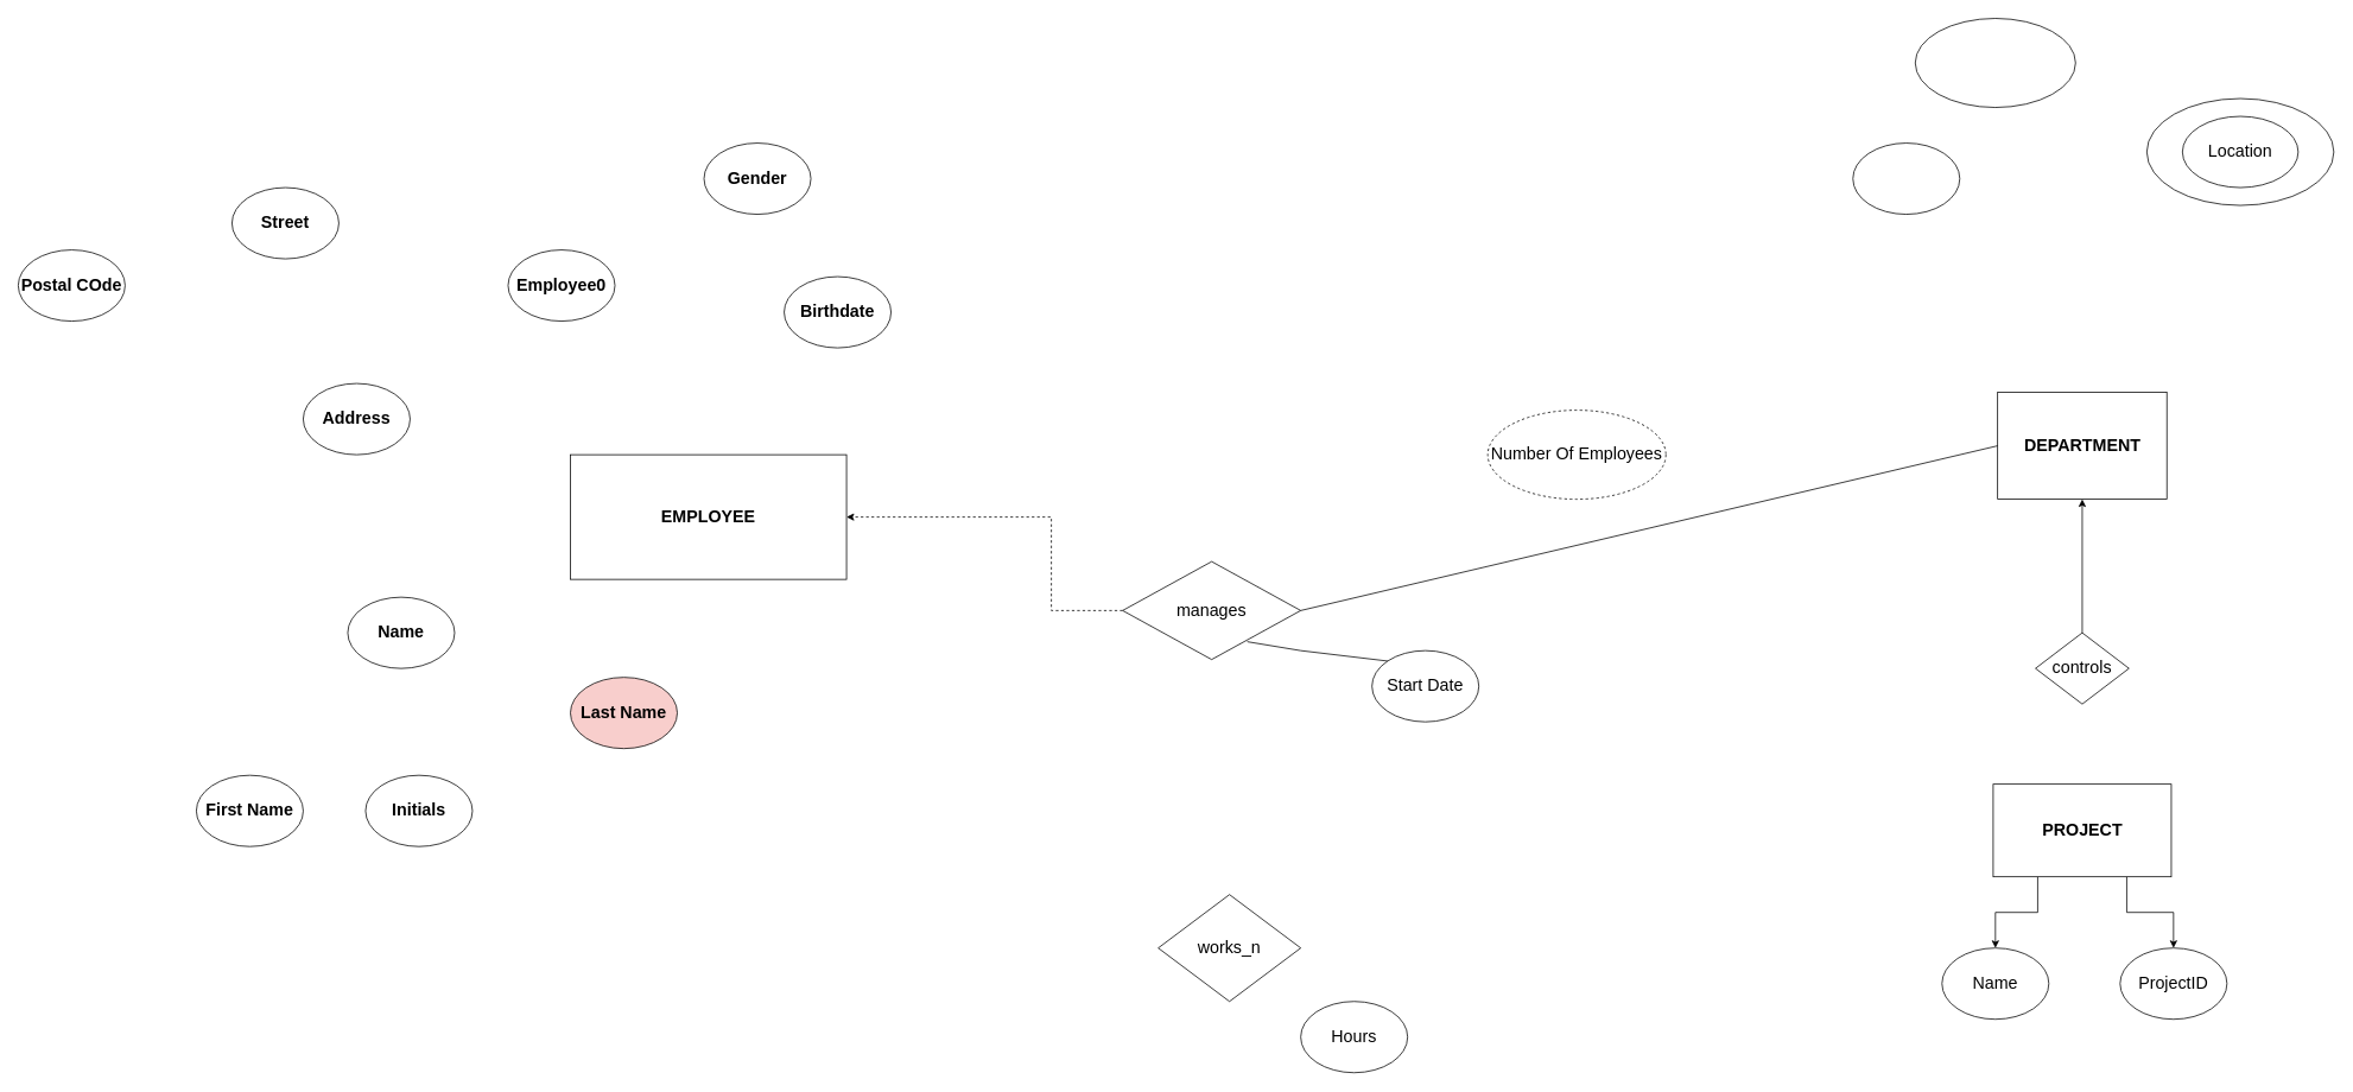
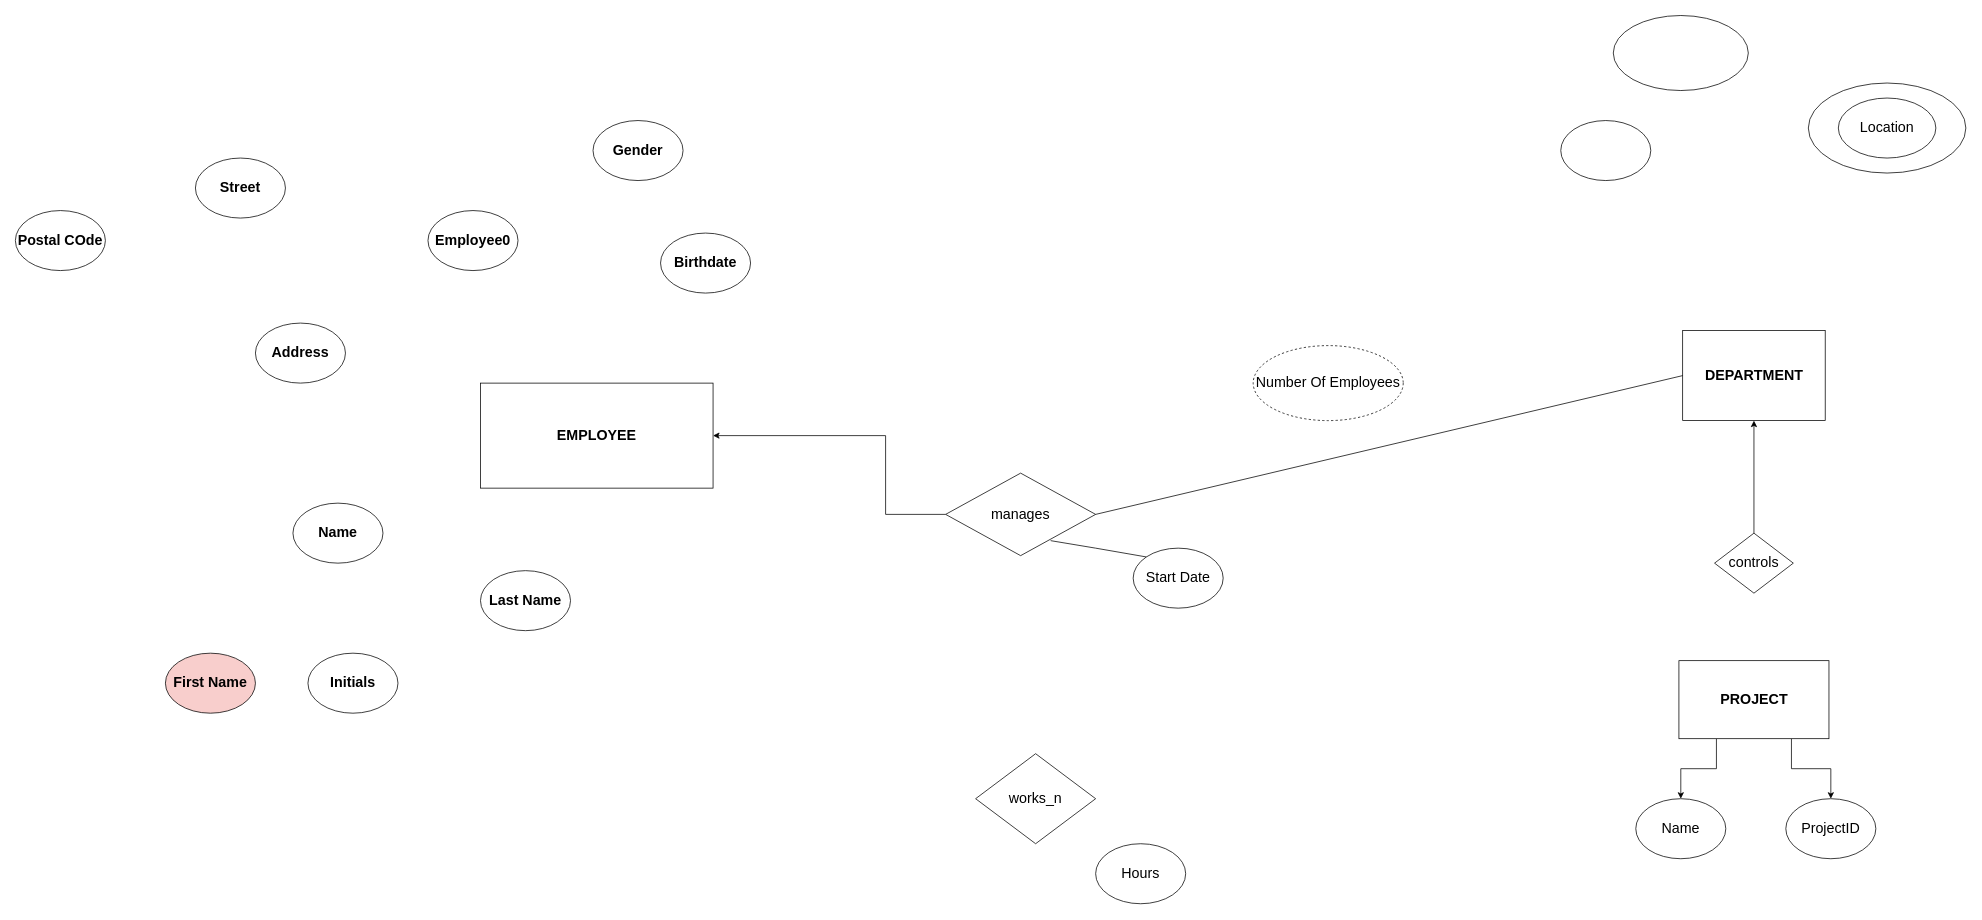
  <mxCell id="0" />
  <mxCell id="1" parent="0" />
  <mxCell id="2" value="EMPLOYEE" style="rounded=0;whiteSpace=wrap;html=1;fontSize=19;fontStyle=1" vertex="1" parent="1"><mxGeometry x="640" y="510" width="310" height="140" as="geometry" /></mxCell>
  <mxCell id="3" value="DEPARTMENT" style="rounded=0;whiteSpace=wrap;html=1;fontSize=19;fontStyle=1" vertex="1" parent="1"><mxGeometry x="2242.5" y="440" width="190" height="120" as="geometry" /></mxCell>
  <mxCell id="4" style="edgeStyle=orthogonalEdgeStyle;rounded=0;orthogonalLoop=1;jettySize=auto;html=1;exitX=0.75;exitY=1;exitDx=0;exitDy=0;entryX=0.5;entryY=0;entryDx=0;entryDy=0;fontSize=19;" edge="1" parent="1" source="6" target="24"><mxGeometry relative="1" as="geometry" /></mxCell>
  <mxCell id="5" style="edgeStyle=orthogonalEdgeStyle;rounded=0;orthogonalLoop=1;jettySize=auto;html=1;exitX=0.25;exitY=1;exitDx=0;exitDy=0;fontSize=19;" edge="1" parent="1" source="6" target="25"><mxGeometry relative="1" as="geometry" /></mxCell>
  <mxCell id="6" value="PROJECT" style="rounded=0;whiteSpace=wrap;html=1;fontSize=19;fontStyle=1" vertex="1" parent="1"><mxGeometry x="2237.5" y="880" width="200" height="104" as="geometry" /></mxCell>
- <mxCell id="7" value="First Name" style="ellipse;whiteSpace=wrap;html=1;fontSize=19;fontStyle=1" vertex="1" parent="1"><mxGeometry x="220" y="870" width="120" height="80" as="geometry" /></mxCell>
+ <mxCell id="7" value="First Name" style="ellipse;whiteSpace=wrap;html=1;fontSize=19;fontStyle=1;fillColor=#f8cecc;" vertex="1" parent="1"><mxGeometry x="220" y="870" width="120" height="80" as="geometry" /></mxCell>
  <mxCell id="8" value="Initials" style="ellipse;whiteSpace=wrap;html=1;fontSize=19;fontStyle=1" vertex="1" parent="1"><mxGeometry x="410" y="870" width="120" height="80" as="geometry" /></mxCell>
- <mxCell id="9" value="Last Name" style="ellipse;whiteSpace=wrap;html=1;fontSize=19;fontStyle=1;fillColor=#f8cecc;" vertex="1" parent="1"><mxGeometry x="640" y="760" width="120" height="80" as="geometry" /></mxCell>
+ <mxCell id="9" value="Last Name" style="ellipse;whiteSpace=wrap;html=1;fontSize=19;fontStyle=1" vertex="1" parent="1"><mxGeometry x="640" y="760" width="120" height="80" as="geometry" /></mxCell>
  <mxCell id="10" value="Name" style="ellipse;whiteSpace=wrap;html=1;fontSize=19;fontStyle=1" vertex="1" parent="1"><mxGeometry x="390" y="670" width="120" height="80" as="geometry" /></mxCell>
  <mxCell id="11" value="Postal COde" style="ellipse;whiteSpace=wrap;html=1;fontSize=19;fontStyle=1" vertex="1" parent="1"><mxGeometry x="20" y="280" width="120" height="80" as="geometry" /></mxCell>
  <mxCell id="12" value="Street" style="ellipse;whiteSpace=wrap;html=1;fontSize=19;fontStyle=1" vertex="1" parent="1"><mxGeometry x="260" y="210" width="120" height="80" as="geometry" /></mxCell>
  <mxCell id="13" value="Address" style="ellipse;whiteSpace=wrap;html=1;fontSize=19;fontStyle=1" vertex="1" parent="1"><mxGeometry x="340" y="430" width="120" height="80" as="geometry" /></mxCell>
  <mxCell id="14" value="Birthdate" style="ellipse;whiteSpace=wrap;html=1;fontSize=19;fontStyle=1" vertex="1" parent="1"><mxGeometry x="880" y="310" width="120" height="80" as="geometry" /></mxCell>
  <mxCell id="15" value="Gender" style="ellipse;whiteSpace=wrap;html=1;fontSize=19;fontStyle=1" vertex="1" parent="1"><mxGeometry x="790" y="160" width="120" height="80" as="geometry" /></mxCell>
  <mxCell id="16" value="Employee0" style="ellipse;whiteSpace=wrap;html=1;fontSize=19;fontStyle=1" vertex="1" parent="1"><mxGeometry x="570" y="280" width="120" height="80" as="geometry" /></mxCell>
  <mxCell id="17" value="works_n" style="rhombus;whiteSpace=wrap;html=1;fontSize=19;" vertex="1" parent="1"><mxGeometry x="1300" y="1004" width="160" height="120" as="geometry" /></mxCell>
- <mxCell id="18" style="edgeStyle=orthogonalEdgeStyle;rounded=0;orthogonalLoop=1;jettySize=auto;html=1;exitX=0;exitY=0.5;exitDx=0;exitDy=0;entryX=1;entryY=0.5;entryDx=0;entryDy=0;fontSize=19;dashed=1;" edge="1" parent="1" source="19" target="2"><mxGeometry relative="1" as="geometry"><Array as="points"><mxPoint x="1180" y="685" /><mxPoint x="1180" y="580" /></Array></mxGeometry></mxCell>
+ <mxCell id="18" style="edgeStyle=orthogonalEdgeStyle;rounded=0;orthogonalLoop=1;jettySize=auto;html=1;exitX=0;exitY=0.5;exitDx=0;exitDy=0;entryX=1;entryY=0.5;entryDx=0;entryDy=0;fontSize=19;" edge="1" parent="1" source="19" target="2"><mxGeometry relative="1" as="geometry"><Array as="points"><mxPoint x="1180" y="685" /><mxPoint x="1180" y="580" /></Array></mxGeometry></mxCell>
  <mxCell id="19" value="manages" style="rhombus;whiteSpace=wrap;html=1;fontSize=19;" vertex="1" parent="1"><mxGeometry x="1260" y="630" width="200" height="110" as="geometry" /></mxCell>
- <mxCell id="20" value="Start Date" style="ellipse;whiteSpace=wrap;html=1;fontSize=19;" vertex="1" parent="1"><mxGeometry x="1540" y="730" width="120" height="80" as="geometry" /></mxCell>
+ <mxCell id="20" value="Start Date" style="ellipse;whiteSpace=wrap;html=1;fontSize=19;" vertex="1" parent="1"><mxGeometry x="1510" y="730" width="120" height="80" as="geometry" /></mxCell>
  <mxCell id="21" value="" style="ellipse;whiteSpace=wrap;html=1;fontSize=19;" vertex="1" parent="1"><mxGeometry x="2410" y="110" width="210" height="120" as="geometry" /></mxCell>
  <mxCell id="22" value="" style="ellipse;whiteSpace=wrap;html=1;fontSize=19;" vertex="1" parent="1"><mxGeometry x="2150" y="20" width="180" height="100" as="geometry" /></mxCell>
  <mxCell id="23" value="" style="ellipse;whiteSpace=wrap;html=1;fontSize=19;" vertex="1" parent="1"><mxGeometry x="2080" y="160" width="120" height="80" as="geometry" /></mxCell>
  <mxCell id="24" value="ProjectID" style="ellipse;whiteSpace=wrap;html=1;fontSize=19;" vertex="1" parent="1"><mxGeometry x="2380" y="1064" width="120" height="80" as="geometry" /></mxCell>
  <mxCell id="25" value="Name" style="ellipse;whiteSpace=wrap;html=1;fontSize=19;" vertex="1" parent="1"><mxGeometry x="2180" y="1064" width="120" height="80" as="geometry" /></mxCell>
  <mxCell id="26" value="Hours" style="ellipse;whiteSpace=wrap;html=1;fontSize=19;" vertex="1" parent="1"><mxGeometry x="1460" y="1124" width="120" height="80" as="geometry" /></mxCell>
  <mxCell id="27" value="Location" style="ellipse;whiteSpace=wrap;html=1;fontSize=19;" vertex="1" parent="1"><mxGeometry x="2450" y="130" width="130" height="80" as="geometry" /></mxCell>
  <mxCell id="28" value="Number Of Employees" style="ellipse;whiteSpace=wrap;html=1;align=center;dashed=1;fontSize=19;" vertex="1" parent="1"><mxGeometry x="1670" y="460" width="200" height="100" as="geometry" /></mxCell>
  <mxCell id="29" value="" style="endArrow=none;html=1;rounded=0;fontSize=19;entryX=0;entryY=0;entryDx=0;entryDy=0;" edge="1" parent="1" target="20"><mxGeometry relative="1" as="geometry"><mxPoint x="1400" y="720" as="sourcePoint" /><mxPoint x="1570" y="720" as="targetPoint" /><Array as="points"><mxPoint x="1460" y="730" /></Array></mxGeometry></mxCell>
  <mxCell id="30" value="" style="endArrow=none;html=1;rounded=0;fontSize=19;entryX=0;entryY=0.5;entryDx=0;entryDy=0;exitX=1;exitY=0.5;exitDx=0;exitDy=0;" edge="1" parent="1" source="19" target="3"><mxGeometry relative="1" as="geometry"><mxPoint x="1470" y="560" as="sourcePoint" /><mxPoint x="1830" y="550" as="targetPoint" /></mxGeometry></mxCell>
  <mxCell id="31" style="edgeStyle=orthogonalEdgeStyle;rounded=0;orthogonalLoop=1;jettySize=auto;html=1;exitX=0.5;exitY=0;exitDx=0;exitDy=0;fontSize=19;" edge="1" parent="1" source="32" target="3"><mxGeometry relative="1" as="geometry" /></mxCell>
  <mxCell id="32" value="controls" style="rhombus;whiteSpace=wrap;html=1;fontSize=19;" vertex="1" parent="1"><mxGeometry x="2285" y="710" width="105" height="80" as="geometry" /></mxCell>
